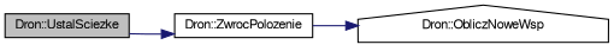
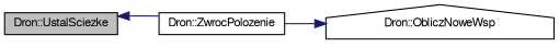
  digraph {
    rankdir=LR
    node [color=black fillcolor=white fontname=FreeSans fontsize=10 shape=box style=filled]
    edge [color=midnightblue fontname=FreeSans fontsize=10 labelfontname=FreeSans labelfontsize=10 style=solid]
    n1 [fillcolor=grey75 fontcolor=black height=0.2 label="Dron::UstalSciezke" width=0.4]
    n2 [height=0.2 label="Dron::ZwrocPolozenie" width=0.4]
    n3 [height=0.2 label="Dron::ObliczNoweWsp" shape=house width=0.4]
-   n1 -> n2
+   n2 -> n1
    n2 -> n3
  }
